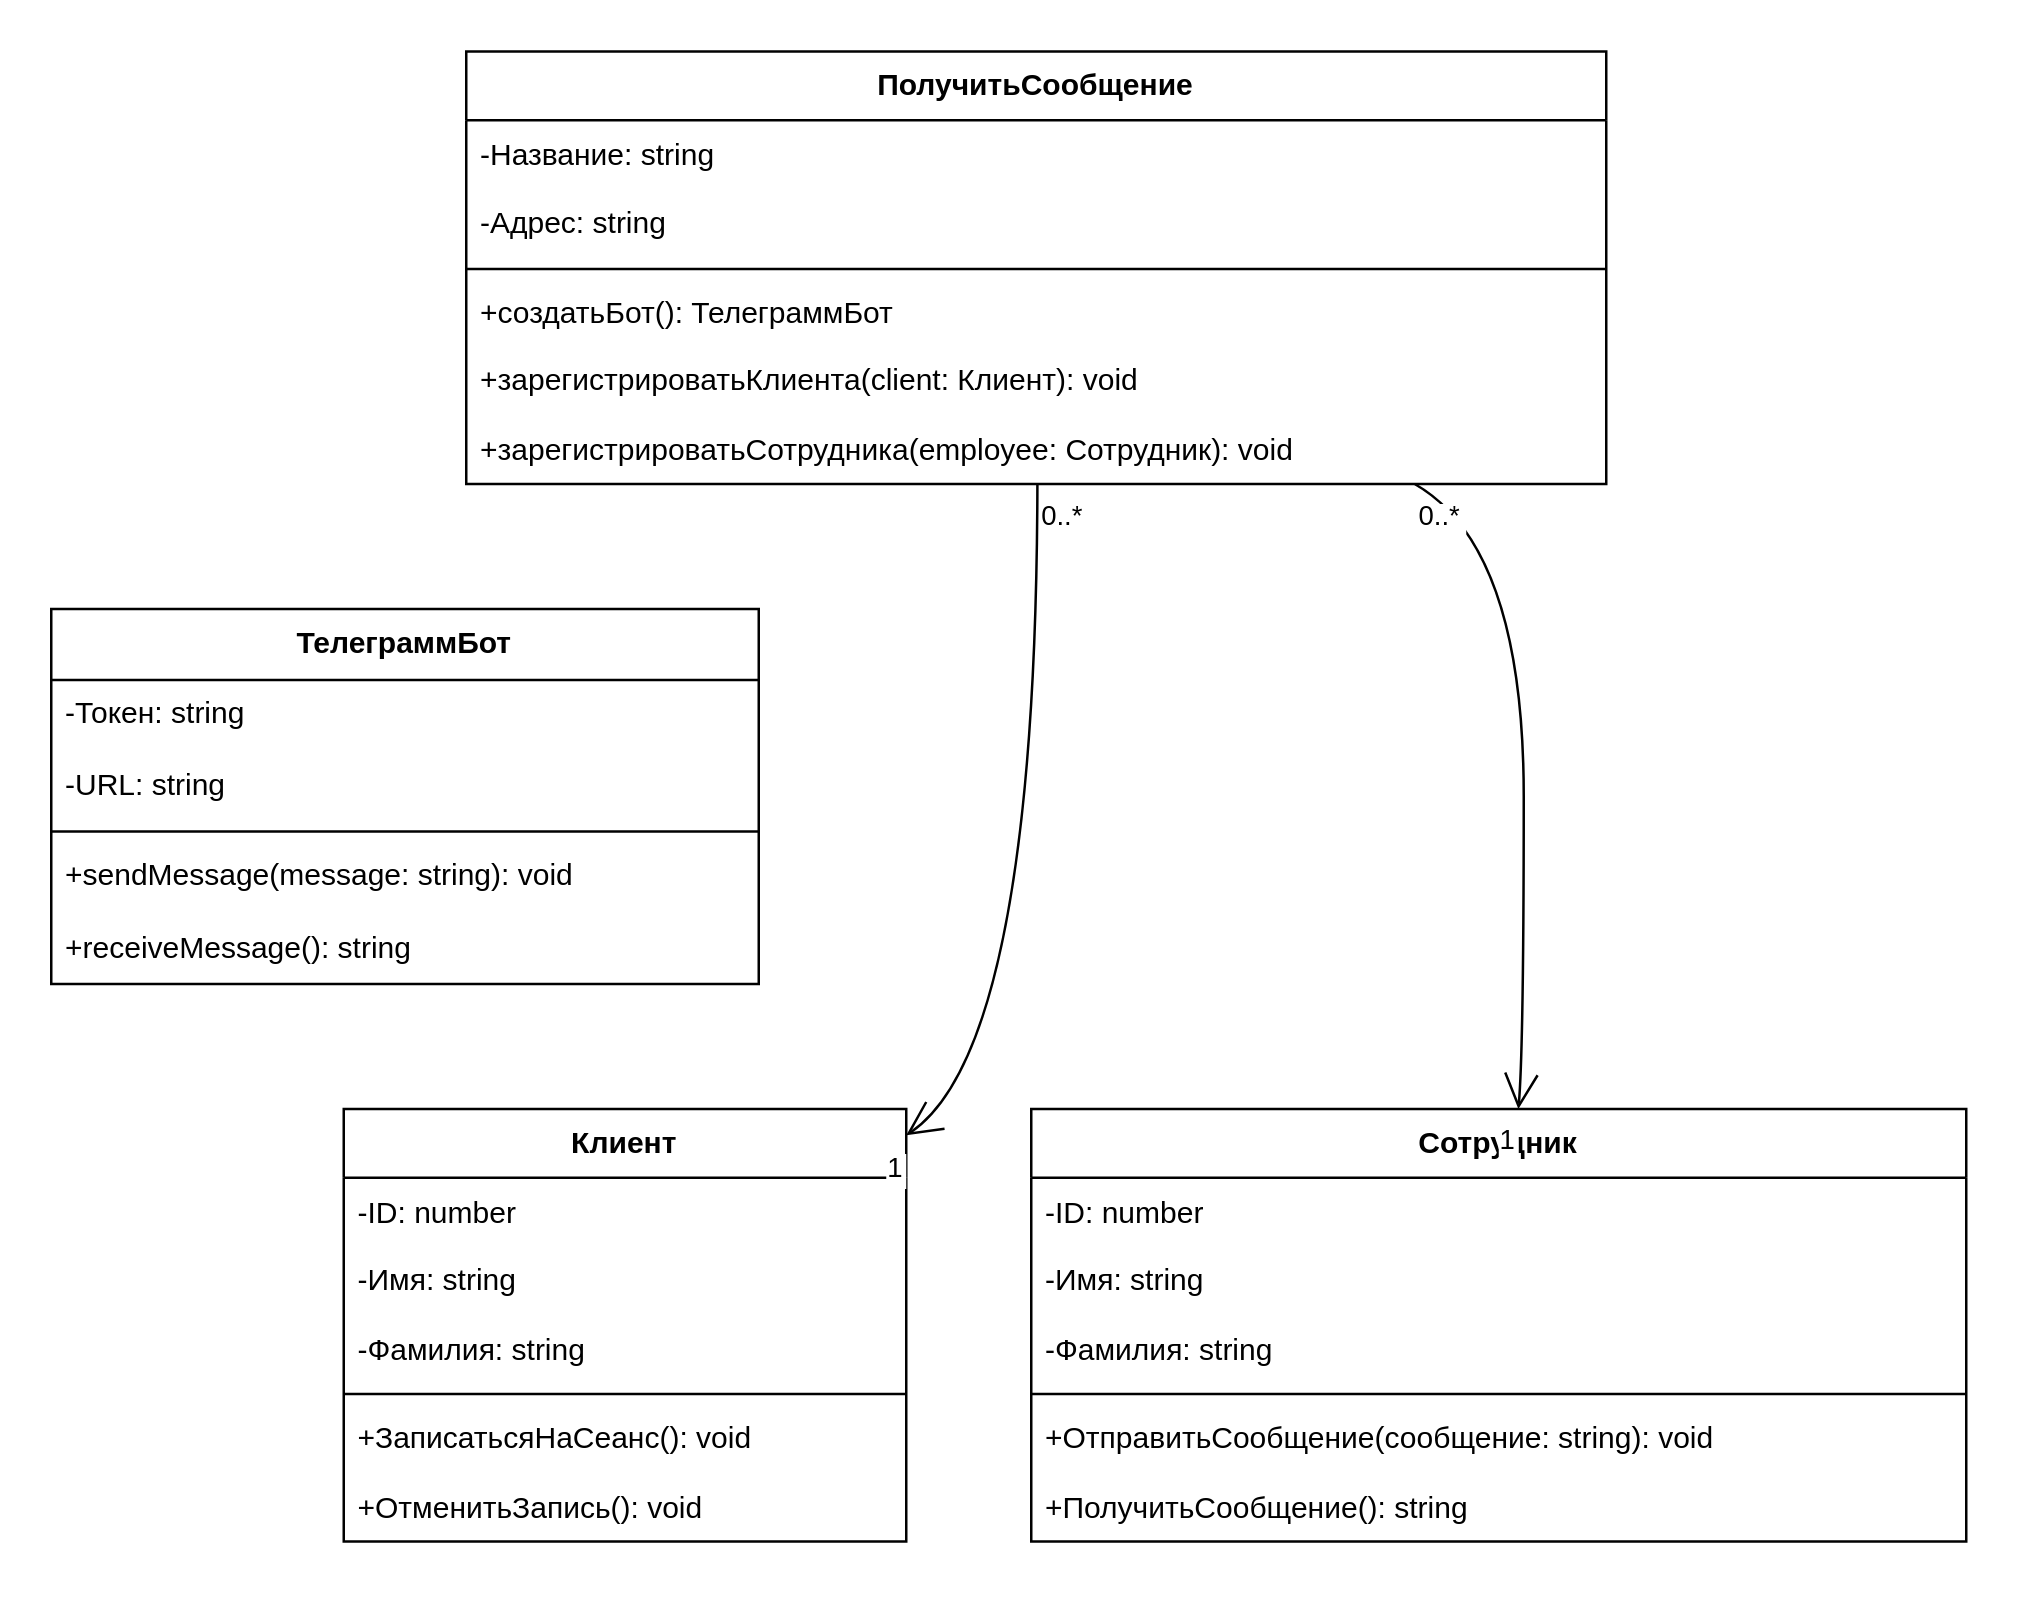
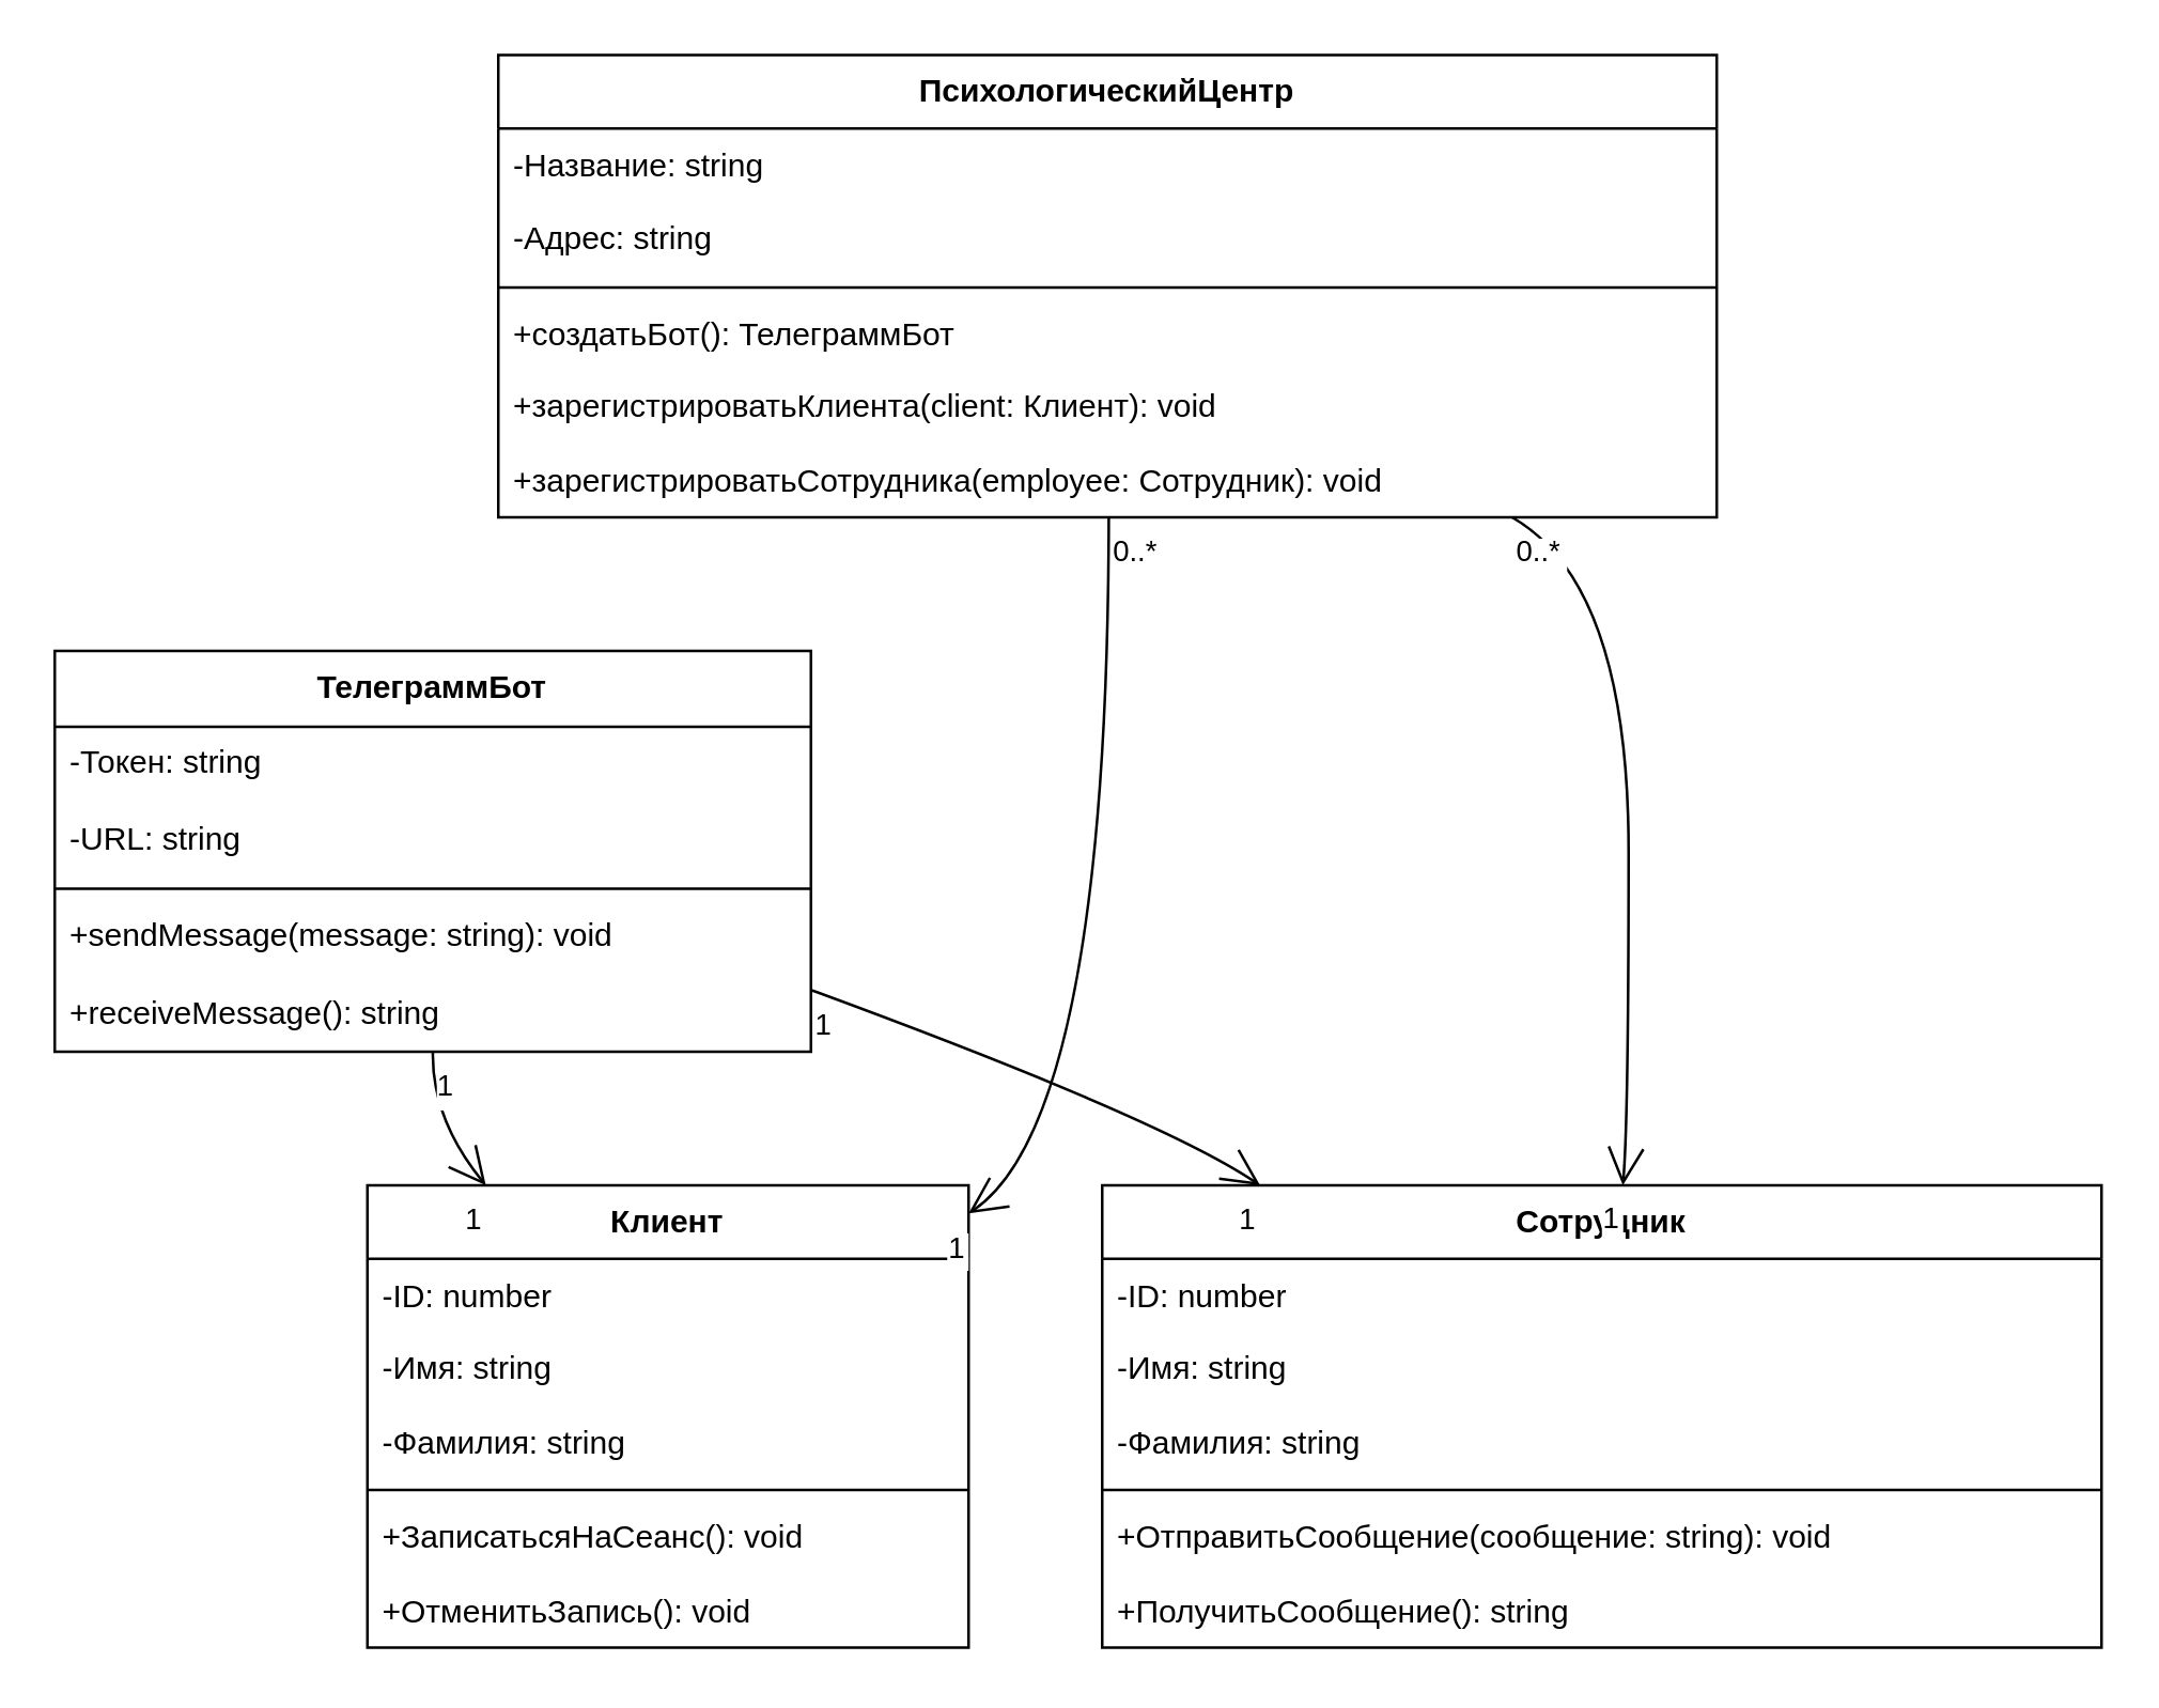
  <mxCell id="0" />
  <mxCell id="1" parent="0" />
  <mxCell id="2" value="ТелеграммБот" style="swimlane;fontStyle=1;align=center;verticalAlign=top;childLayout=stackLayout;horizontal=1;startSize=28.4;horizontalStack=0;resizeParent=1;resizeParentMax=0;resizeLast=0;collapsible=0;marginBottom=0;" vertex="1" parent="1"><mxGeometry x="20" y="243" width="283" height="150" as="geometry" /></mxCell>
  <mxCell id="3" value="-Токен: string" style="text;strokeColor=none;fillColor=none;align=left;verticalAlign=top;spacingLeft=4;spacingRight=4;overflow=hidden;rotatable=0;points=[[0,0.5],[1,0.5]];portConstraint=eastwest;" vertex="1" parent="2"><mxGeometry y="28" width="283" height="28" as="geometry" /></mxCell>
  <mxCell id="4" value="-URL: string" style="text;strokeColor=none;fillColor=none;align=left;verticalAlign=top;spacingLeft=4;spacingRight=4;overflow=hidden;rotatable=0;points=[[0,0.5],[1,0.5]];portConstraint=eastwest;" vertex="1" parent="2"><mxGeometry y="57" width="283" height="28" as="geometry" /></mxCell>
  <mxCell id="5" style="line;strokeWidth=1;fillColor=none;align=left;verticalAlign=middle;spacingTop=-1;spacingLeft=3;spacingRight=3;rotatable=0;labelPosition=right;points=[];portConstraint=eastwest;strokeColor=inherit;" vertex="1" parent="2"><mxGeometry y="85" width="283" height="8" as="geometry" /></mxCell>
  <mxCell id="6" value="+sendMessage(message: string): void" style="text;strokeColor=none;fillColor=none;align=left;verticalAlign=top;spacingLeft=4;spacingRight=4;overflow=hidden;rotatable=0;points=[[0,0.5],[1,0.5]];portConstraint=eastwest;" vertex="1" parent="2"><mxGeometry y="93" width="283" height="28" as="geometry" /></mxCell>
  <mxCell id="7" value="+receiveMessage(): string" style="text;strokeColor=none;fillColor=none;align=left;verticalAlign=top;spacingLeft=4;spacingRight=4;overflow=hidden;rotatable=0;points=[[0,0.5],[1,0.5]];portConstraint=eastwest;" vertex="1" parent="2"><mxGeometry y="122" width="283" height="28" as="geometry" /></mxCell>
  <mxCell id="8" value="Клиент" style="swimlane;fontStyle=1;align=center;verticalAlign=top;childLayout=stackLayout;horizontal=1;startSize=27.5;horizontalStack=0;resizeParent=1;resizeParentMax=0;resizeLast=0;collapsible=0;marginBottom=0;" vertex="1" parent="1"><mxGeometry x="137" y="443" width="225" height="173" as="geometry" /></mxCell>
  <mxCell id="9" value="-ID: number" style="text;strokeColor=none;fillColor=none;align=left;verticalAlign=top;spacingLeft=4;spacingRight=4;overflow=hidden;rotatable=0;points=[[0,0.5],[1,0.5]];portConstraint=eastwest;" vertex="1" parent="8"><mxGeometry y="28" width="225" height="28" as="geometry" /></mxCell>
  <mxCell id="10" value="-Имя: string" style="text;strokeColor=none;fillColor=none;align=left;verticalAlign=top;spacingLeft=4;spacingRight=4;overflow=hidden;rotatable=0;points=[[0,0.5],[1,0.5]];portConstraint=eastwest;" vertex="1" parent="8"><mxGeometry y="55" width="225" height="28" as="geometry" /></mxCell>
  <mxCell id="11" value="-Фамилия: string" style="text;strokeColor=none;fillColor=none;align=left;verticalAlign=top;spacingLeft=4;spacingRight=4;overflow=hidden;rotatable=0;points=[[0,0.5],[1,0.5]];portConstraint=eastwest;" vertex="1" parent="8"><mxGeometry y="83" width="225" height="28" as="geometry" /></mxCell>
  <mxCell id="12" style="line;strokeWidth=1;fillColor=none;align=left;verticalAlign=middle;spacingTop=-1;spacingLeft=3;spacingRight=3;rotatable=0;labelPosition=right;points=[];portConstraint=eastwest;strokeColor=inherit;" vertex="1" parent="8"><mxGeometry y="110" width="225" height="8" as="geometry" /></mxCell>
  <mxCell id="13" value="+ЗаписатьсяНаСеанс(): void" style="text;strokeColor=none;fillColor=none;align=left;verticalAlign=top;spacingLeft=4;spacingRight=4;overflow=hidden;rotatable=0;points=[[0,0.5],[1,0.5]];portConstraint=eastwest;" vertex="1" parent="8"><mxGeometry y="118" width="225" height="28" as="geometry" /></mxCell>
  <mxCell id="14" value="+ОтменитьЗапись(): void" style="text;strokeColor=none;fillColor=none;align=left;verticalAlign=top;spacingLeft=4;spacingRight=4;overflow=hidden;rotatable=0;points=[[0,0.5],[1,0.5]];portConstraint=eastwest;" vertex="1" parent="8"><mxGeometry y="146" width="225" height="28" as="geometry" /></mxCell>
  <mxCell id="15" value="Сотрудник" style="swimlane;fontStyle=1;align=center;verticalAlign=top;childLayout=stackLayout;horizontal=1;startSize=27.5;horizontalStack=0;resizeParent=1;resizeParentMax=0;resizeLast=0;collapsible=0;marginBottom=0;" vertex="1" parent="1"><mxGeometry x="412" y="443" width="374" height="173" as="geometry" /></mxCell>
  <mxCell id="16" value="-ID: number" style="text;strokeColor=none;fillColor=none;align=left;verticalAlign=top;spacingLeft=4;spacingRight=4;overflow=hidden;rotatable=0;points=[[0,0.5],[1,0.5]];portConstraint=eastwest;" vertex="1" parent="15"><mxGeometry y="28" width="374" height="28" as="geometry" /></mxCell>
  <mxCell id="17" value="-Имя: string" style="text;strokeColor=none;fillColor=none;align=left;verticalAlign=top;spacingLeft=4;spacingRight=4;overflow=hidden;rotatable=0;points=[[0,0.5],[1,0.5]];portConstraint=eastwest;" vertex="1" parent="15"><mxGeometry y="55" width="374" height="28" as="geometry" /></mxCell>
  <mxCell id="18" value="-Фамилия: string" style="text;strokeColor=none;fillColor=none;align=left;verticalAlign=top;spacingLeft=4;spacingRight=4;overflow=hidden;rotatable=0;points=[[0,0.5],[1,0.5]];portConstraint=eastwest;" vertex="1" parent="15"><mxGeometry y="83" width="374" height="28" as="geometry" /></mxCell>
  <mxCell id="19" style="line;strokeWidth=1;fillColor=none;align=left;verticalAlign=middle;spacingTop=-1;spacingLeft=3;spacingRight=3;rotatable=0;labelPosition=right;points=[];portConstraint=eastwest;strokeColor=inherit;" vertex="1" parent="15"><mxGeometry y="110" width="374" height="8" as="geometry" /></mxCell>
  <mxCell id="20" value="+ОтправитьСообщение(сообщение: string): void" style="text;strokeColor=none;fillColor=none;align=left;verticalAlign=top;spacingLeft=4;spacingRight=4;overflow=hidden;rotatable=0;points=[[0,0.5],[1,0.5]];portConstraint=eastwest;" vertex="1" parent="15"><mxGeometry y="118" width="374" height="28" as="geometry" /></mxCell>
  <mxCell id="21" value="+ПолучитьСообщение(): string" style="text;strokeColor=none;fillColor=none;align=left;verticalAlign=top;spacingLeft=4;spacingRight=4;overflow=hidden;rotatable=0;points=[[0,0.5],[1,0.5]];portConstraint=eastwest;" vertex="1" parent="15"><mxGeometry y="146" width="374" height="28" as="geometry" /></mxCell>
- <mxCell id="22" value="ПолучитьСообщение" style="swimlane;fontStyle=1;align=center;verticalAlign=top;childLayout=stackLayout;horizontal=1;startSize=27.5;horizontalStack=0;resizeParent=1;resizeParentMax=0;resizeLast=0;collapsible=0;marginBottom=0;" vertex="1" parent="1"><mxGeometry x="186" y="20" width="456" height="173" as="geometry" /></mxCell>
+ <mxCell id="22" value="ПсихологическийЦентр" style="swimlane;fontStyle=1;align=center;verticalAlign=top;childLayout=stackLayout;horizontal=1;startSize=27.5;horizontalStack=0;resizeParent=1;resizeParentMax=0;resizeLast=0;collapsible=0;marginBottom=0;" vertex="1" parent="1"><mxGeometry x="186" y="20" width="456" height="173" as="geometry" /></mxCell>
  <mxCell id="23" value="-Название: string" style="text;strokeColor=none;fillColor=none;align=left;verticalAlign=top;spacingLeft=4;spacingRight=4;overflow=hidden;rotatable=0;points=[[0,0.5],[1,0.5]];portConstraint=eastwest;" vertex="1" parent="22"><mxGeometry y="28" width="456" height="28" as="geometry" /></mxCell>
  <mxCell id="24" value="-Адрес: string" style="text;strokeColor=none;fillColor=none;align=left;verticalAlign=top;spacingLeft=4;spacingRight=4;overflow=hidden;rotatable=0;points=[[0,0.5],[1,0.5]];portConstraint=eastwest;" vertex="1" parent="22"><mxGeometry y="55" width="456" height="28" as="geometry" /></mxCell>
  <mxCell id="25" style="line;strokeWidth=1;fillColor=none;align=left;verticalAlign=middle;spacingTop=-1;spacingLeft=3;spacingRight=3;rotatable=0;labelPosition=right;points=[];portConstraint=eastwest;strokeColor=inherit;" vertex="1" parent="22"><mxGeometry y="83" width="456" height="8" as="geometry" /></mxCell>
  <mxCell id="26" value="+создатьБот(): ТелеграммБот" style="text;strokeColor=none;fillColor=none;align=left;verticalAlign=top;spacingLeft=4;spacingRight=4;overflow=hidden;rotatable=0;points=[[0,0.5],[1,0.5]];portConstraint=eastwest;" vertex="1" parent="22"><mxGeometry y="91" width="456" height="28" as="geometry" /></mxCell>
  <mxCell id="27" value="+зарегистрироватьКлиента(client: Клиент): void" style="text;strokeColor=none;fillColor=none;align=left;verticalAlign=top;spacingLeft=4;spacingRight=4;overflow=hidden;rotatable=0;points=[[0,0.5],[1,0.5]];portConstraint=eastwest;" vertex="1" parent="22"><mxGeometry y="118" width="456" height="28" as="geometry" /></mxCell>
  <mxCell id="28" value="+зарегистрироватьСотрудника(employee: Сотрудник): void" style="text;strokeColor=none;fillColor=none;align=left;verticalAlign=top;spacingLeft=4;spacingRight=4;overflow=hidden;rotatable=0;points=[[0,0.5],[1,0.5]];portConstraint=eastwest;" vertex="1" parent="22"><mxGeometry y="146" width="456" height="28" as="geometry" /></mxCell>
+ <mxCell id="29" value="" style="curved=1;startArrow=none;endArrow=open;endSize=12;exitX=0.5;exitY=1;entryX=0.197;entryY=0;" edge="1" parent="1" source="2" target="8"><mxGeometry relative="1" as="geometry"><Array as="points"><mxPoint x="161" y="418" /></Array></mxGeometry></mxCell>
+ <mxCell id="30" value="1" style="edgeLabel;resizable=0;align=left;verticalAlign=top;" vertex="1" parent="29"><mxGeometry x="-1" relative="1" as="geometry" /></mxCell>
+ <mxCell id="31" value="1" style="edgeLabel;resizable=0;align=right;verticalAlign=top;" vertex="1" parent="29"><mxGeometry x="1" relative="1" as="geometry" /></mxCell>
+ <mxCell id="32" value="" style="curved=1;startArrow=none;endArrow=open;endSize=12;exitX=1.0;exitY=0.846;entryX=0.158;entryY=0;" edge="1" parent="1" source="2" target="15"><mxGeometry relative="1" as="geometry"><Array as="points"><mxPoint x="434" y="418" /></Array></mxGeometry></mxCell>
+ <mxCell id="33" value="1" style="edgeLabel;resizable=0;align=left;verticalAlign=top;" vertex="1" parent="32"><mxGeometry x="-1" relative="1" as="geometry" /></mxCell>
+ <mxCell id="34" value="1" style="edgeLabel;resizable=0;align=right;verticalAlign=top;" vertex="1" parent="32"><mxGeometry x="1" relative="1" as="geometry" /></mxCell>
  <mxCell id="35" value="" style="curved=1;startArrow=none;endArrow=open;endSize=12;exitX=0.501;exitY=1;entryX=1.001;entryY=0.06;" edge="1" parent="1" source="22" target="8"><mxGeometry relative="1" as="geometry"><Array as="points"><mxPoint x="414" y="418" /></Array></mxGeometry></mxCell>
  <mxCell id="36" value="0..*" style="edgeLabel;resizable=0;align=left;verticalAlign=top;" vertex="1" parent="35"><mxGeometry x="-1" relative="1" as="geometry" /></mxCell>
  <mxCell id="37" value="1" style="edgeLabel;resizable=0;align=right;verticalAlign=top;" vertex="1" parent="35"><mxGeometry x="1" relative="1" as="geometry" /></mxCell>
  <mxCell id="38" value="" style="curved=1;startArrow=none;endArrow=open;endSize=12;exitX=0.832;exitY=1;entryX=0.521;entryY=0;" edge="1" parent="1" source="22" target="15"><mxGeometry relative="1" as="geometry"><Array as="points"><mxPoint x="609" y="218" /><mxPoint x="609" y="418" /></Array></mxGeometry></mxCell>
  <mxCell id="39" value="0..*" style="edgeLabel;resizable=0;align=left;verticalAlign=top;" vertex="1" parent="38"><mxGeometry x="-1" relative="1" as="geometry" /></mxCell>
  <mxCell id="40" value="1" style="edgeLabel;resizable=0;align=right;verticalAlign=top;" vertex="1" parent="38"><mxGeometry x="1" relative="1" as="geometry" /></mxCell>
